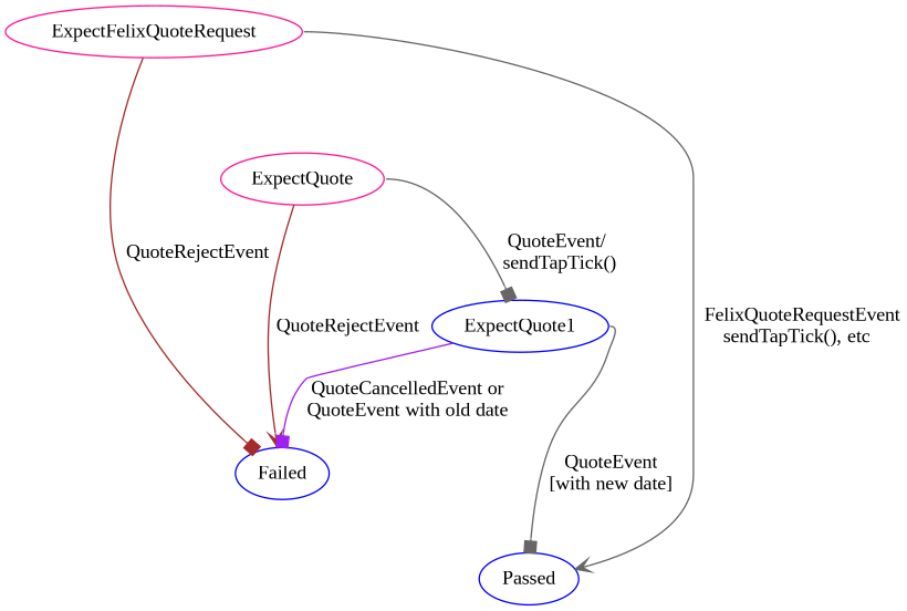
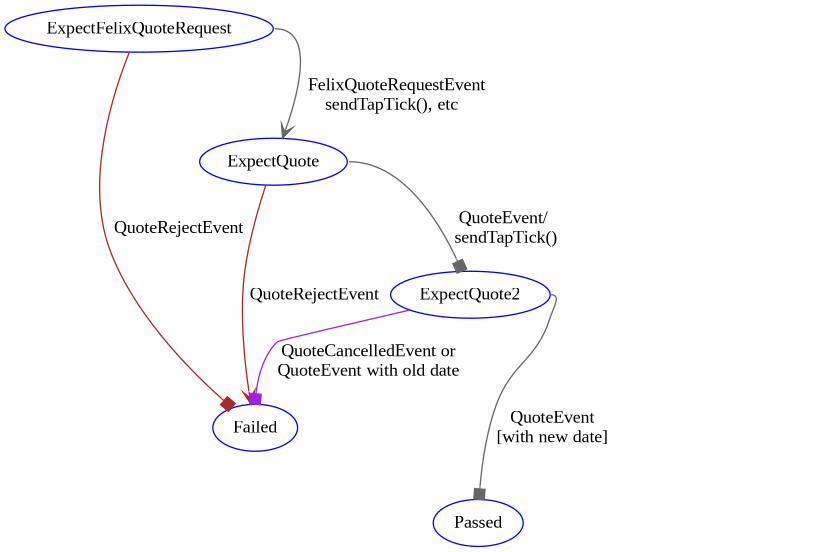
  digraph {
    fontname="Liberation Serif"
    node [color=blue fontname="Liberation Serif"]
    edge [arrowhead=box color=gray40 fontname="Liberation Serif"]
-   ExpectFelixQuoteRequest [color=deeppink]
+   ExpectFelixQuoteRequest
    Failed
-   ExpectQuote [color=deeppink]
+   ExpectQuote
    Passed
-   ExpectQuote2 [label=ExpectQuote1]
+   ExpectQuote2
    ExpectFelixQuoteRequest -> Failed [color=brown label=" QuoteRejectEvent"]
-   ExpectFelixQuoteRequest -> Passed [arrowhead=vee label="  FelixQuoteRequestEvent\nsendTapTick(), etc" tailport=e]
+   ExpectFelixQuoteRequest -> ExpectQuote [arrowhead=vee label="  FelixQuoteRequestEvent\nsendTapTick(), etc" tailport=e]
    Failed -> Passed [style=invis arrowhead="" color=""]
    ExpectQuote -> Failed [arrowhead=vee color=brown label=" QuoteRejectEvent"]
    ExpectQuote -> ExpectQuote2 [label="QuoteEvent/\n sendTapTick()" tailport=e]
    ExpectQuote2 -> Failed [color=purple label="QuoteCancelledEvent or\nQuoteEvent with old date"]
    ExpectQuote2 -> Passed [label="QuoteEvent\n[with new date]" tailport=e]
  }
